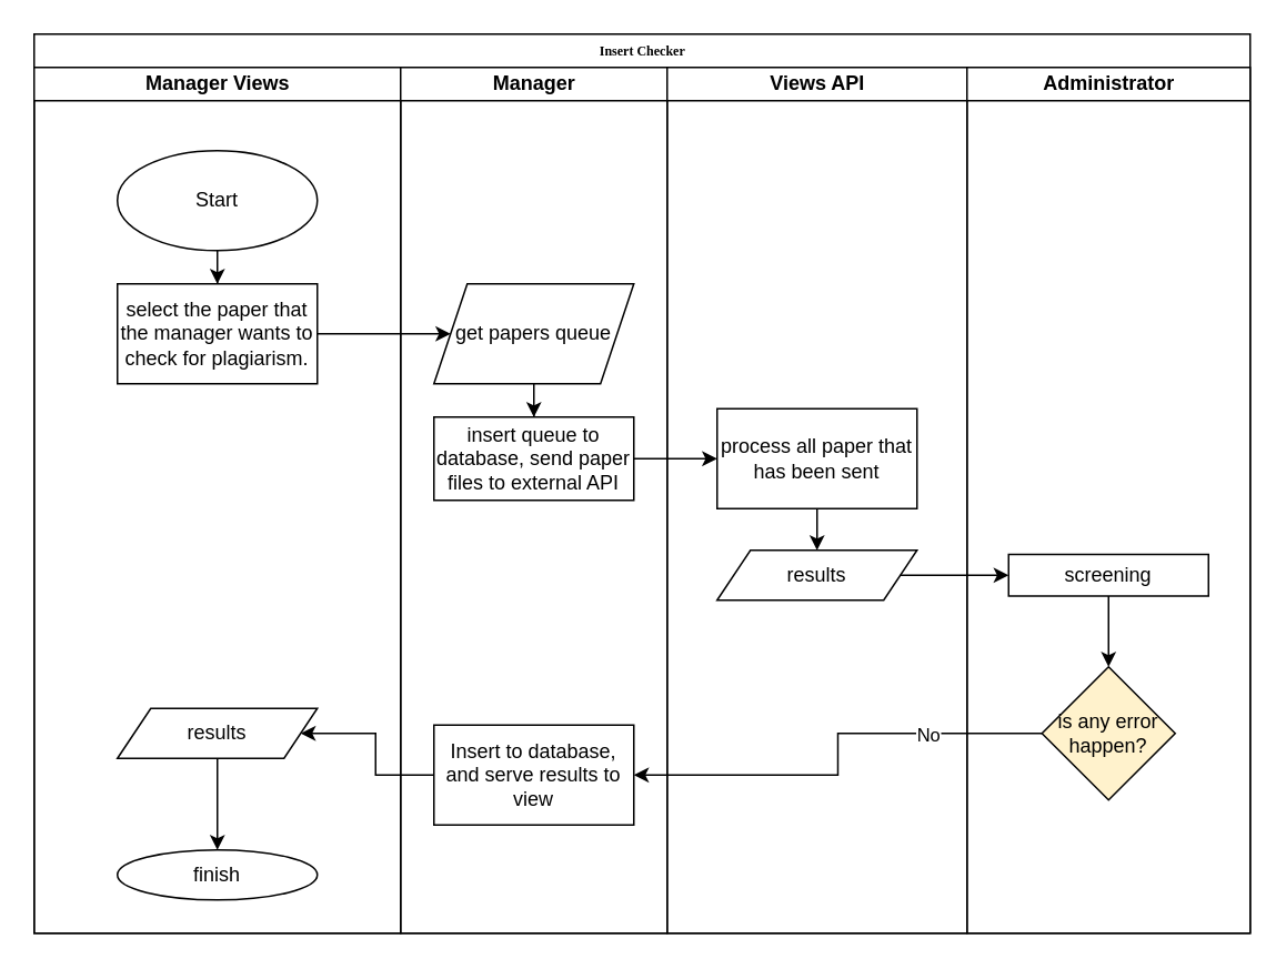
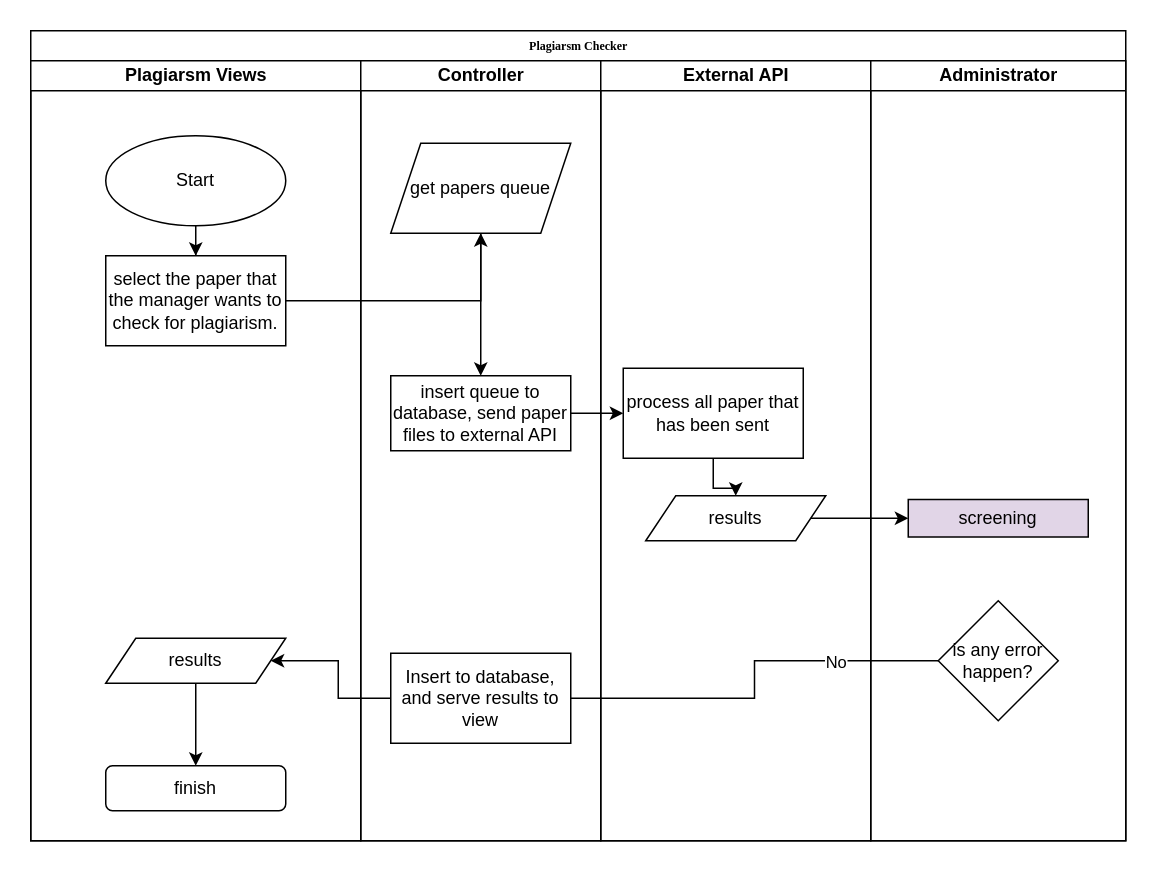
  <mxCell id="0" />
  <mxCell id="1" parent="0" />
- <mxCell id="2" value="Insert Checker" style="swimlane;html=1;childLayout=stackLayout;startSize=20;rounded=0;shadow=0;labelBackgroundColor=none;strokeWidth=1;fontFamily=Verdana;fontSize=8;align=center;" parent="1" vertex="1"><mxGeometry x="20" y="20" width="730" height="540" as="geometry" /></mxCell>
- <mxCell id="3" value="Manager Views" style="swimlane;html=1;startSize=20;" parent="2" vertex="1"><mxGeometry y="20" width="220" height="520" as="geometry" /></mxCell>
+ <mxCell id="2" value="Plagiarsm Checker" style="swimlane;html=1;childLayout=stackLayout;startSize=20;rounded=0;shadow=0;labelBackgroundColor=none;strokeWidth=1;fontFamily=Verdana;fontSize=8;align=center;" parent="1" vertex="1"><mxGeometry x="20" y="20" width="730" height="540" as="geometry" /></mxCell>
+ <mxCell id="3" value="Plagiarsm Views" style="swimlane;html=1;startSize=20;" parent="2" vertex="1"><mxGeometry y="20" width="220" height="520" as="geometry" /></mxCell>
  <mxCell id="4" value="select the paper that the manager wants to check for plagiarism." style="whiteSpace=wrap;html=1;" vertex="1" parent="3"><mxGeometry x="50" y="130" width="120" height="60" as="geometry" /></mxCell>
  <mxCell id="5" value="Start" style="ellipse;whiteSpace=wrap;html=1;" vertex="1" parent="3"><mxGeometry x="50" y="50" width="120" height="60" as="geometry" /></mxCell>
  <mxCell id="6" value="" style="edgeStyle=orthogonalEdgeStyle;rounded=0;orthogonalLoop=1;jettySize=auto;html=1;" edge="1" parent="3" source="5" target="4"><mxGeometry relative="1" as="geometry" /></mxCell>
  <mxCell id="7" value="results" style="shape=parallelogram;perimeter=parallelogramPerimeter;whiteSpace=wrap;html=1;fixedSize=1;" vertex="1" parent="3"><mxGeometry x="50" y="385" width="120" height="30" as="geometry" /></mxCell>
- <mxCell id="8" value="Manager" style="swimlane;html=1;startSize=20;" parent="2" vertex="1"><mxGeometry x="220" y="20" width="160" height="520" as="geometry" /></mxCell>
- <mxCell id="9" value="get papers queue" style="shape=parallelogram;perimeter=parallelogramPerimeter;whiteSpace=wrap;html=1;fixedSize=1;" vertex="1" parent="8"><mxGeometry x="20" y="130" width="120" height="60" as="geometry" /></mxCell>
+ <mxCell id="8" value="Controller" style="swimlane;html=1;startSize=20;" parent="2" vertex="1"><mxGeometry x="220" y="20" width="160" height="520" as="geometry" /></mxCell>
+ <mxCell id="9" value="get papers queue" style="shape=parallelogram;perimeter=parallelogramPerimeter;whiteSpace=wrap;html=1;fixedSize=1;" vertex="1" parent="8"><mxGeometry x="20" y="55" width="120" height="60" as="geometry" /></mxCell>
  <mxCell id="10" value="" style="edgeStyle=orthogonalEdgeStyle;rounded=0;orthogonalLoop=1;jettySize=auto;html=1;" edge="1" parent="8" source="9" target="11"><mxGeometry relative="1" as="geometry" /></mxCell>
  <mxCell id="11" value="insert queue to database, send paper files to external API" style="whiteSpace=wrap;html=1;" vertex="1" parent="8"><mxGeometry x="20" y="210" width="120" height="50" as="geometry" /></mxCell>
  <mxCell id="12" value="Insert to database, and serve results to view" style="whiteSpace=wrap;html=1;" vertex="1" parent="8"><mxGeometry x="20" y="395" width="120" height="60" as="geometry" /></mxCell>
- <mxCell id="13" value="Views API" style="swimlane;html=1;startSize=20;" vertex="1" parent="2"><mxGeometry x="380" y="20" width="180" height="520" as="geometry" /></mxCell>
- <mxCell id="14" value="process all paper that has been sent" style="whiteSpace=wrap;html=1;" vertex="1" parent="13"><mxGeometry x="30" y="205" width="120" height="60" as="geometry" /></mxCell>
+ <mxCell id="13" value="External API" style="swimlane;html=1;startSize=20;" vertex="1" parent="2"><mxGeometry x="380" y="20" width="180" height="520" as="geometry" /></mxCell>
+ <mxCell id="14" value="process all paper that has been sent" style="whiteSpace=wrap;html=1;" vertex="1" parent="13"><mxGeometry x="15" y="205" width="120" height="60" as="geometry" /></mxCell>
  <mxCell id="15" value="" style="edgeStyle=orthogonalEdgeStyle;rounded=0;orthogonalLoop=1;jettySize=auto;html=1;" edge="1" parent="13" source="14" target="16"><mxGeometry relative="1" as="geometry" /></mxCell>
  <mxCell id="16" value="results" style="shape=parallelogram;perimeter=parallelogramPerimeter;whiteSpace=wrap;html=1;fixedSize=1;" vertex="1" parent="13"><mxGeometry x="30" y="290" width="120" height="30" as="geometry" /></mxCell>
  <mxCell id="17" value="" style="edgeStyle=orthogonalEdgeStyle;rounded=0;orthogonalLoop=1;jettySize=auto;html=1;" edge="1" parent="2" source="4" target="9"><mxGeometry relative="1" as="geometry" /></mxCell>
  <mxCell id="18" value="Administrator" style="swimlane;html=1;startSize=20;" vertex="1" parent="2"><mxGeometry x="560" y="20" width="170" height="520" as="geometry" /></mxCell>
- <mxCell id="19" value="screening" style="whiteSpace=wrap;html=1;" vertex="1" parent="18"><mxGeometry x="25" y="292.5" width="120" height="25" as="geometry" /></mxCell>
- <mxCell id="20" value="" style="edgeStyle=orthogonalEdgeStyle;rounded=0;orthogonalLoop=1;jettySize=auto;html=1;" edge="1" parent="18" source="19" target="21"><mxGeometry relative="1" as="geometry" /></mxCell>
- <mxCell id="21" value="is any error happen?" style="rhombus;whiteSpace=wrap;html=1;fillColor=#fff2cc;" vertex="1" parent="18"><mxGeometry x="45" y="360" width="80" height="80" as="geometry" /></mxCell>
+ <mxCell id="19" value="screening" style="whiteSpace=wrap;html=1;fillColor=#e1d5e7;" vertex="1" parent="18"><mxGeometry x="25" y="292.5" width="120" height="25" as="geometry" /></mxCell>
+ <mxCell id="21" value="is any error happen?" style="rhombus;whiteSpace=wrap;html=1;" vertex="1" parent="18"><mxGeometry x="45" y="360" width="80" height="80" as="geometry" /></mxCell>
  <mxCell id="22" value="" style="edgeStyle=orthogonalEdgeStyle;rounded=0;orthogonalLoop=1;jettySize=auto;html=1;" edge="1" parent="2" source="11" target="14"><mxGeometry relative="1" as="geometry" /></mxCell>
  <mxCell id="23" value="" style="edgeStyle=orthogonalEdgeStyle;rounded=0;orthogonalLoop=1;jettySize=auto;html=1;exitX=1;exitY=0.5;exitDx=0;exitDy=0;entryX=0;entryY=0.5;entryDx=0;entryDy=0;" edge="1" parent="2" source="16" target="19"><mxGeometry relative="1" as="geometry"><mxPoint x="520" y="327.5" as="sourcePoint" /><mxPoint x="600" y="321" as="targetPoint" /></mxGeometry></mxCell>
- <mxCell id="24" value="" style="edgeStyle=orthogonalEdgeStyle;rounded=0;orthogonalLoop=1;jettySize=auto;html=1;entryX=1;entryY=0.5;entryDx=0;entryDy=0;" edge="1" parent="2" source="21" target="12"><mxGeometry relative="1" as="geometry"><mxPoint x="350" y="420" as="targetPoint" /></mxGeometry></mxCell>
+ <mxCell id="24" value="" style="edgeStyle=orthogonalEdgeStyle;rounded=0;orthogonalLoop=1;jettySize=auto;html=1;entryX=1;entryY=0.5;entryDx=0;entryDy=0;endArrow=none;" edge="1" parent="2" source="21" target="12"><mxGeometry relative="1" as="geometry"><mxPoint x="350" y="420" as="targetPoint" /></mxGeometry></mxCell>
  <mxCell id="25" value="No" style="edgeLabel;html=1;align=center;verticalAlign=middle;resizable=0;points=[];" vertex="1" connectable="0" parent="24"><mxGeometry x="-0.487" relative="1" as="geometry"><mxPoint as="offset" /></mxGeometry></mxCell>
  <mxCell id="26" style="edgeStyle=orthogonalEdgeStyle;rounded=0;orthogonalLoop=1;jettySize=auto;html=1;entryX=1;entryY=0.5;entryDx=0;entryDy=0;" edge="1" parent="2" source="12" target="7"><mxGeometry relative="1" as="geometry" /></mxCell>
- <mxCell id="27" value="finish" style="ellipse;whiteSpace=wrap;html=1;" vertex="1" parent="1"><mxGeometry x="70" y="510" width="120" height="30" as="geometry" /></mxCell>
+ <mxCell id="27" value="finish" style="whiteSpace=wrap;html=1;rounded=1;" vertex="1" parent="1"><mxGeometry x="70" y="510" width="120" height="30" as="geometry" /></mxCell>
  <mxCell id="28" value="" style="edgeStyle=orthogonalEdgeStyle;rounded=0;orthogonalLoop=1;jettySize=auto;html=1;" edge="1" parent="1" source="7" target="27"><mxGeometry relative="1" as="geometry" /></mxCell>
